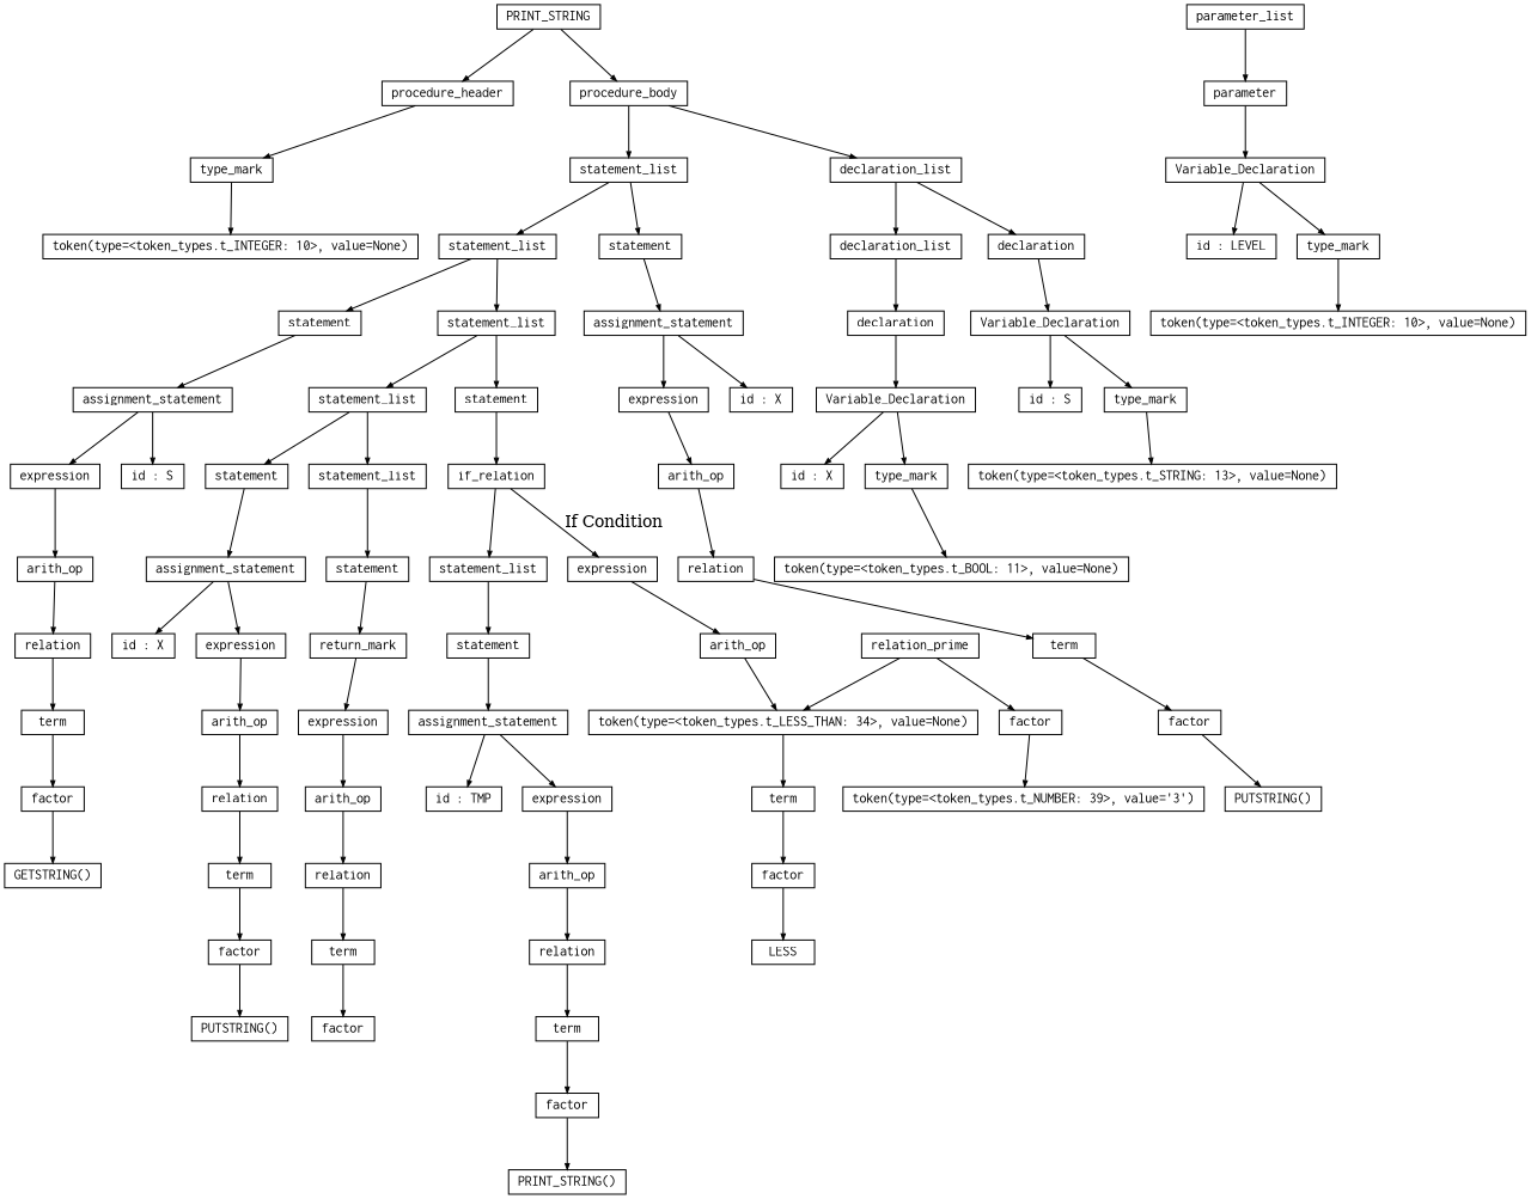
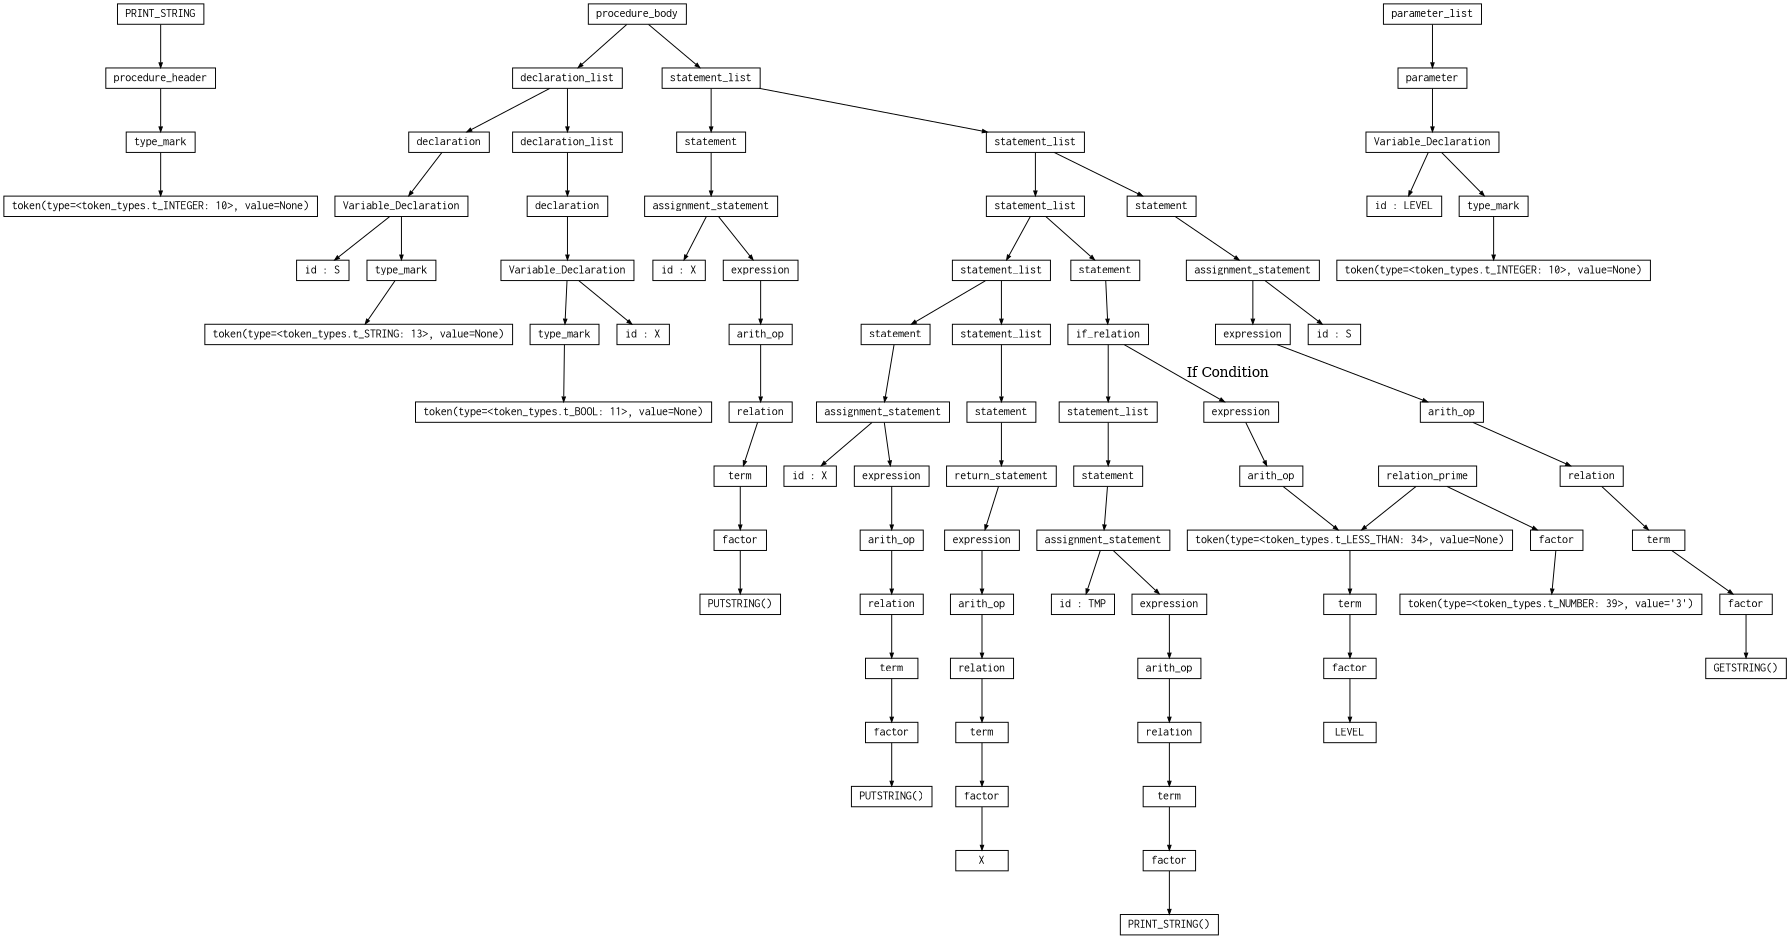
  digraph {
    ranksep=.6
    node [fontname=Courier fontsize=12 shape=box]
    edge [arrowsize=.5]
    n1 [height=.1 label=PRINT_STRING]
    n2 [height=.1 label=procedure_header]
    n3 [height=.1 label=procedure_body]
    n4 [height=.1 label=type_mark]
    n5 [height=.1 label=declaration_list]
    n6 [height=.1 label=statement_list]
    n7 [height=.1 label="token(type=<token_types.t_INTEGER: 10>, value=None)"]
    n8 [height=.1 label=parameter_list]
    n9 [height=.1 label=parameter]
    n10 [height=.1 label=declaration]
    n11 [height=.1 label=declaration_list]
    n12 [height=.1 label=statement]
    n13 [height=.1 label=statement_list]
    n14 [height=.1 label=Variable_Declaration]
    n15 [height=.1 label=Variable_Declaration]
    n16 [height=.1 label=declaration]
    n17 [height=.1 label=assignment_statement]
    n18 [height=.1 label=statement]
    n19 [height=.1 label=statement_list]
    n20 [height=.1 label="id : LEVEL"]
    n21 [height=.1 label=type_mark]
    n22 [height=.1 label="id : S"]
    n23 [height=.1 label=type_mark]
    n24 [height=.1 label=Variable_Declaration]
    n25 [height=.1 label="id : X"]
    n26 [height=.1 label=expression]
    n27 [height=.1 label=assignment_statement]
    n28 [height=.1 label=statement]
    n29 [height=.1 label=statement_list]
    n30 [height=.1 label="token(type=<token_types.t_INTEGER: 10>, value=None)"]
    n31 [height=.1 label="token(type=<token_types.t_STRING: 13>, value=None)"]
    n32 [height=.1 label="id : X"]
    n33 [height=.1 label=type_mark]
    n34 [height=.1 label=arith_op]
    n35 [height=.1 label="id : S"]
    n36 [height=.1 label=expression]
    n37 [height=.1 label=if_relation]
    n38 [height=.1 label=statement]
    n39 [height=.1 label=statement_list]
    n40 [height=.1 label="token(type=<token_types.t_BOOL: 11>, value=None)"]
    n41 [height=.1 label=relation]
    n42 [height=.1 label=arith_op]
    n43 [height=.1 label=expression]
    n44 [height=.1 label=statement_list]
    n45 [height=.1 label=assignment_statement]
    n46 [height=.1 label=statement]
    n47 [height=.1 label=term]
    n48 [height=.1 label=relation]
    n49 [height=.1 label=arith_op]
    n50 [height=.1 label=statement]
    n51 [height=.1 label="id : X"]
    n52 [height=.1 label=expression]
-   n53 [height=.1 label=return_mark]
+   n53 [height=.1 label=return_statement]
    n54 [height=.1 label=factor]
    n55 [height=.1 label=term]
    n56 [height=.1 label="token(type=<token_types.t_LESS_THAN: 34>, value=None)"]
    n57 [height=.1 label=assignment_statement]
    n58 [height=.1 label=arith_op]
    n59 [height=.1 label=expression]
    n60 [height=.1 label="PUTSTRING()"]
    n61 [height=.1 label=factor]
    n62 [height=.1 label=term]
    n63 [height=.1 label="id : TMP"]
    n64 [height=.1 label=expression]
    n65 [height=.1 label=relation]
    n66 [height=.1 label=arith_op]
    n67 [height=.1 label="GETSTRING()"]
    n68 [height=.1 label=factor]
    n69 [height=.1 label=relation_prime]
    n70 [height=.1 label=factor]
    n71 [height=.1 label=arith_op]
    n72 [height=.1 label=term]
    n73 [height=.1 label=relation]
-   n74 [height=.1 label=LESS]
+   n74 [height=.1 label=LEVEL]
    n75 [height=.1 label="token(type=<token_types.t_NUMBER: 39>, value='3')"]
    n76 [height=.1 label=relation]
    n77 [height=.1 label=factor]
    n78 [height=.1 label=term]
    n79 [height=.1 label=term]
    n80 [height=.1 label="PUTSTRING()"]
    n81 [height=.1 label=factor]
    n82 [height=.1 label=factor]
+   n83 [height=.1 label=X]
    n84 [height=.1 label="PRINT_STRING()"]
    n1 -> n2
-   n1 -> n3
    n2 -> n4
    n3 -> n5
    n3 -> n6
    n4 -> n7
    n5 -> n10
    n5 -> n11
    n6 -> n12
    n6 -> n13
    n8 -> n9
    n9 -> n14
    n10 -> n15
    n11 -> n16
    n12 -> n17
    n13 -> n18
    n13 -> n19
    n14 -> n20
    n14 -> n21
    n15 -> n22
    n15 -> n23
    n16 -> n24
    n17 -> n25
    n17 -> n26
    n18 -> n27
    n19 -> n28
    n19 -> n29
    n21 -> n30
    n23 -> n31
    n24 -> n32
    n24 -> n33
    n26 -> n34
    n27 -> n35
    n27 -> n36
    n28 -> n37
    n29 -> n38
    n29 -> n39
    n33 -> n40
    n34 -> n41
    n36 -> n42
    n37 -> n43 [label="If Condition"]
    n37 -> n44
    n38 -> n45
    n39 -> n46
    n41 -> n47
    n42 -> n48
    n43 -> n49
    n44 -> n50
    n45 -> n51
    n45 -> n52
    n46 -> n53
    n47 -> n54
    n48 -> n55
    n49 -> n56
    n50 -> n57
    n52 -> n58
    n53 -> n59
    n54 -> n60
    n55 -> n61
    n56 -> n62
    n57 -> n63
    n57 -> n64
    n58 -> n65
    n59 -> n66
    n61 -> n67
    n62 -> n68
    n64 -> n71
    n65 -> n72
    n66 -> n73
    n68 -> n74
    n69 -> n56
    n69 -> n70
    n70 -> n75
    n71 -> n76
    n72 -> n77
    n73 -> n78
    n76 -> n79
    n77 -> n80
    n78 -> n81
    n79 -> n82
+   n81 -> n83
    n82 -> n84
  }
